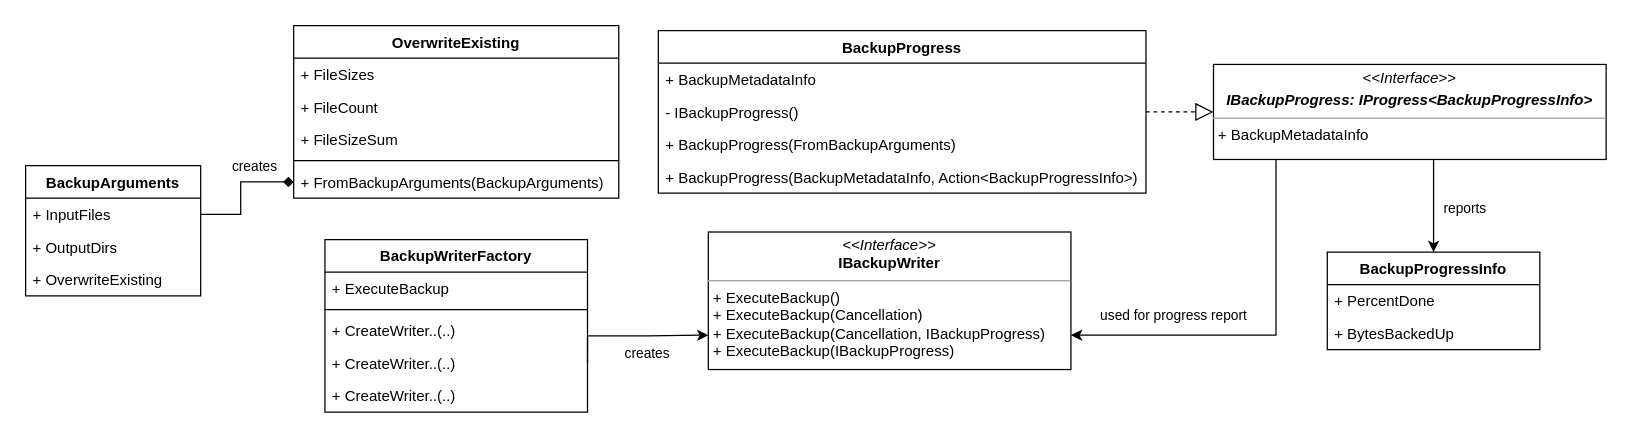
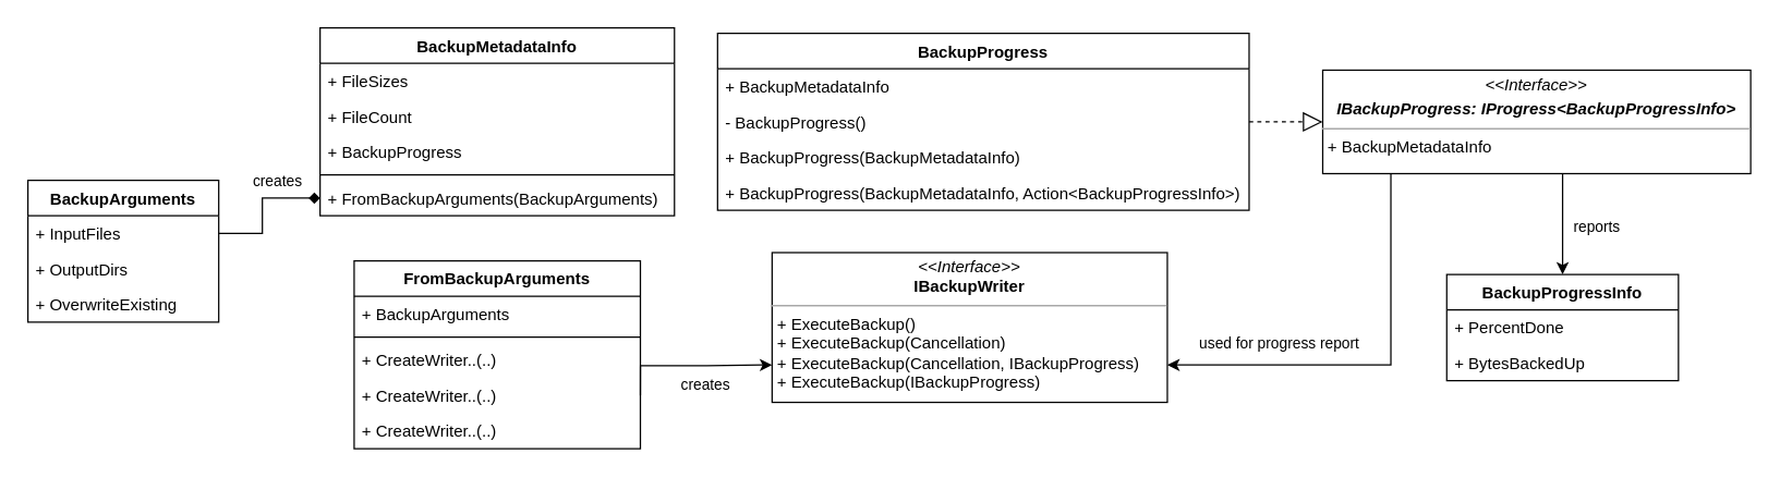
  <mxCell id="0" />
  <mxCell id="1" parent="0" />
  <mxCell id="2" style="edgeStyle=orthogonalEdgeStyle;rounded=0;orthogonalLoop=1;jettySize=auto;html=1;entryX=0;entryY=0.5;entryDx=0;entryDy=0;endArrow=diamond;endFill=1;endSize=6;" parent="1" source="4" target="13" edge="1"><mxGeometry relative="1" as="geometry"><Array as="points"><mxPoint x="192" y="171" /><mxPoint x="192" y="145" /></Array></mxGeometry></mxCell>
  <mxCell id="3" value="creates" style="edgeLabel;html=1;align=center;verticalAlign=middle;resizable=0;points=[];" parent="2" vertex="1" connectable="0"><mxGeometry x="0.666" y="-2" relative="1" as="geometry"><mxPoint x="-16" y="-15" as="offset" /></mxGeometry></mxCell>
  <mxCell id="4" value="BackupArguments" style="swimlane;fontStyle=1;childLayout=stackLayout;horizontal=1;startSize=26;fillColor=none;horizontalStack=0;resizeParent=1;resizeParentMax=0;resizeLast=0;collapsible=1;marginBottom=0;" parent="1" vertex="1"><mxGeometry x="20" y="132" width="140" height="104" as="geometry" /></mxCell>
  <mxCell id="5" value="+ InputFiles" style="text;strokeColor=none;fillColor=none;align=left;verticalAlign=top;spacingLeft=4;spacingRight=4;overflow=hidden;rotatable=0;points=[[0,0.5],[1,0.5]];portConstraint=eastwest;" parent="4" vertex="1"><mxGeometry y="26" width="140" height="26" as="geometry" /></mxCell>
  <mxCell id="6" value="+ OutputDirs" style="text;strokeColor=none;fillColor=none;align=left;verticalAlign=top;spacingLeft=4;spacingRight=4;overflow=hidden;rotatable=0;points=[[0,0.5],[1,0.5]];portConstraint=eastwest;" parent="4" vertex="1"><mxGeometry y="52" width="140" height="26" as="geometry" /></mxCell>
  <mxCell id="7" value="+ OverwriteExisting" style="text;strokeColor=none;fillColor=none;align=left;verticalAlign=top;spacingLeft=4;spacingRight=4;overflow=hidden;rotatable=0;points=[[0,0.5],[1,0.5]];portConstraint=eastwest;" parent="4" vertex="1"><mxGeometry y="78" width="140" height="26" as="geometry" /></mxCell>
- <mxCell id="8" value="OverwriteExisting" style="swimlane;fontStyle=1;align=center;verticalAlign=top;childLayout=stackLayout;horizontal=1;startSize=26;horizontalStack=0;resizeParent=1;resizeParentMax=0;resizeLast=0;collapsible=1;marginBottom=0;" parent="1" vertex="1"><mxGeometry x="234.36" y="20" width="260" height="138" as="geometry" /></mxCell>
+ <mxCell id="8" value="BackupMetadataInfo" style="swimlane;fontStyle=1;align=center;verticalAlign=top;childLayout=stackLayout;horizontal=1;startSize=26;horizontalStack=0;resizeParent=1;resizeParentMax=0;resizeLast=0;collapsible=1;marginBottom=0;" parent="1" vertex="1"><mxGeometry x="234.36" y="20" width="260" height="138" as="geometry" /></mxCell>
  <mxCell id="9" value="+ FileSizes" style="text;strokeColor=none;fillColor=none;align=left;verticalAlign=top;spacingLeft=4;spacingRight=4;overflow=hidden;rotatable=0;points=[[0,0.5],[1,0.5]];portConstraint=eastwest;" parent="8" vertex="1"><mxGeometry y="26" width="260" height="26" as="geometry" /></mxCell>
  <mxCell id="10" value="+ FileCount" style="text;strokeColor=none;fillColor=none;align=left;verticalAlign=top;spacingLeft=4;spacingRight=4;overflow=hidden;rotatable=0;points=[[0,0.5],[1,0.5]];portConstraint=eastwest;" parent="8" vertex="1"><mxGeometry y="52" width="260" height="26" as="geometry" /></mxCell>
- <mxCell id="11" value="+ FileSizeSum" style="text;strokeColor=none;fillColor=none;align=left;verticalAlign=top;spacingLeft=4;spacingRight=4;overflow=hidden;rotatable=0;points=[[0,0.5],[1,0.5]];portConstraint=eastwest;" parent="8" vertex="1"><mxGeometry y="78" width="260" height="26" as="geometry" /></mxCell>
+ <mxCell id="11" value="+ BackupProgress" style="text;strokeColor=none;fillColor=none;align=left;verticalAlign=top;spacingLeft=4;spacingRight=4;overflow=hidden;rotatable=0;points=[[0,0.5],[1,0.5]];portConstraint=eastwest;" parent="8" vertex="1"><mxGeometry y="78" width="260" height="26" as="geometry" /></mxCell>
  <mxCell id="12" value="" style="line;strokeWidth=1;fillColor=none;align=left;verticalAlign=middle;spacingTop=-1;spacingLeft=3;spacingRight=3;rotatable=0;labelPosition=right;points=[];portConstraint=eastwest;" parent="8" vertex="1"><mxGeometry y="104" width="260" height="8" as="geometry" /></mxCell>
  <mxCell id="13" value="+ FromBackupArguments(BackupArguments)" style="text;strokeColor=none;fillColor=none;align=left;verticalAlign=top;spacingLeft=4;spacingRight=4;overflow=hidden;rotatable=0;points=[[0,0.5],[1,0.5]];portConstraint=eastwest;" parent="8" vertex="1"><mxGeometry y="112" width="260" height="26" as="geometry" /></mxCell>
- <mxCell id="14" value="BackupWriterFactory" style="swimlane;fontStyle=1;align=center;verticalAlign=top;childLayout=stackLayout;horizontal=1;startSize=26;horizontalStack=0;resizeParent=1;resizeParentMax=0;resizeLast=0;collapsible=1;marginBottom=0;" parent="1" vertex="1"><mxGeometry x="259.36" y="191" width="210" height="138" as="geometry" /></mxCell>
- <mxCell id="15" value="+ ExecuteBackup" style="text;strokeColor=none;fillColor=none;align=left;verticalAlign=top;spacingLeft=4;spacingRight=4;overflow=hidden;rotatable=0;points=[[0,0.5],[1,0.5]];portConstraint=eastwest;" parent="14" vertex="1"><mxGeometry y="26" width="210" height="26" as="geometry" /></mxCell>
+ <mxCell id="14" value="FromBackupArguments" style="swimlane;fontStyle=1;align=center;verticalAlign=top;childLayout=stackLayout;horizontal=1;startSize=26;horizontalStack=0;resizeParent=1;resizeParentMax=0;resizeLast=0;collapsible=1;marginBottom=0;" parent="1" vertex="1"><mxGeometry x="259.36" y="191" width="210" height="138" as="geometry" /></mxCell>
+ <mxCell id="15" value="+ BackupArguments" style="text;strokeColor=none;fillColor=none;align=left;verticalAlign=top;spacingLeft=4;spacingRight=4;overflow=hidden;rotatable=0;points=[[0,0.5],[1,0.5]];portConstraint=eastwest;" parent="14" vertex="1"><mxGeometry y="26" width="210" height="26" as="geometry" /></mxCell>
  <mxCell id="16" value="" style="line;strokeWidth=1;fillColor=none;align=left;verticalAlign=middle;spacingTop=-1;spacingLeft=3;spacingRight=3;rotatable=0;labelPosition=right;points=[];portConstraint=eastwest;" parent="14" vertex="1"><mxGeometry y="52" width="210" height="8" as="geometry" /></mxCell>
  <mxCell id="17" value="+ CreateWriter..(..)" style="text;strokeColor=none;fillColor=none;align=left;verticalAlign=top;spacingLeft=4;spacingRight=4;overflow=hidden;rotatable=0;points=[[0,0.5],[1,0.5]];portConstraint=eastwest;" parent="14" vertex="1"><mxGeometry y="60" width="210" height="26" as="geometry" /></mxCell>
  <mxCell id="18" value="+ CreateWriter..(..)" style="text;strokeColor=none;fillColor=none;align=left;verticalAlign=top;spacingLeft=4;spacingRight=4;overflow=hidden;rotatable=0;points=[[0,0.5],[1,0.5]];portConstraint=eastwest;" parent="14" vertex="1"><mxGeometry y="86" width="210" height="26" as="geometry" /></mxCell>
  <mxCell id="19" value="+ CreateWriter..(..)" style="text;strokeColor=none;fillColor=none;align=left;verticalAlign=top;spacingLeft=4;spacingRight=4;overflow=hidden;rotatable=0;points=[[0,0.5],[1,0.5]];portConstraint=eastwest;" parent="14" vertex="1"><mxGeometry y="112" width="210" height="26" as="geometry" /></mxCell>
  <mxCell id="20" value="&lt;p style=&quot;margin:0px;margin-top:4px;text-align:center;&quot;&gt;&lt;i&gt;&amp;lt;&amp;lt;Interface&amp;gt;&amp;gt;&lt;/i&gt;&lt;br&gt;&lt;b&gt;IBackupWriter&lt;/b&gt;&lt;/p&gt;&lt;hr size=&quot;1&quot;&gt;&lt;p style=&quot;margin: 0px 0px 0px 4px;&quot;&gt;+ ExecuteBackup()&lt;/p&gt;&lt;p style=&quot;margin:0px;margin-left:4px;&quot;&gt;+ ExecuteBackup(Cancellation)&lt;/p&gt;&lt;p style=&quot;margin:0px;margin-left:4px;&quot;&gt;+ ExecuteBackup(Cancellation, IBackupProgress)&lt;/p&gt;&lt;p style=&quot;margin:0px;margin-left:4px;&quot;&gt;+ ExecuteBackup(IBackupProgress)&lt;/p&gt;" style="verticalAlign=top;align=left;overflow=fill;fontSize=12;fontFamily=Helvetica;html=1;" parent="1" vertex="1"><mxGeometry x="566" y="185" width="290" height="110" as="geometry" /></mxCell>
  <mxCell id="21" value="BackupProgress" style="swimlane;fontStyle=1;childLayout=stackLayout;horizontal=1;startSize=26;fillColor=none;horizontalStack=0;resizeParent=1;resizeParentMax=0;resizeLast=0;collapsible=1;marginBottom=0;" parent="1" vertex="1"><mxGeometry x="526" y="24" width="390" height="130" as="geometry" /></mxCell>
  <mxCell id="22" value="+ BackupMetadataInfo" style="text;strokeColor=none;fillColor=none;align=left;verticalAlign=top;spacingLeft=4;spacingRight=4;overflow=hidden;rotatable=0;points=[[0,0.5],[1,0.5]];portConstraint=eastwest;" parent="21" vertex="1"><mxGeometry y="26" width="390" height="26" as="geometry" /></mxCell>
- <mxCell id="23" value="- IBackupProgress()" style="text;strokeColor=none;fillColor=none;align=left;verticalAlign=top;spacingLeft=4;spacingRight=4;overflow=hidden;rotatable=0;points=[[0,0.5],[1,0.5]];portConstraint=eastwest;" parent="21" vertex="1"><mxGeometry y="52" width="390" height="26" as="geometry" /></mxCell>
- <mxCell id="24" value="+ BackupProgress(FromBackupArguments)" style="text;strokeColor=none;fillColor=none;align=left;verticalAlign=top;spacingLeft=4;spacingRight=4;overflow=hidden;rotatable=0;points=[[0,0.5],[1,0.5]];portConstraint=eastwest;" parent="21" vertex="1"><mxGeometry y="78" width="390" height="26" as="geometry" /></mxCell>
+ <mxCell id="23" value="- BackupProgress()" style="text;strokeColor=none;fillColor=none;align=left;verticalAlign=top;spacingLeft=4;spacingRight=4;overflow=hidden;rotatable=0;points=[[0,0.5],[1,0.5]];portConstraint=eastwest;" parent="21" vertex="1"><mxGeometry y="52" width="390" height="26" as="geometry" /></mxCell>
+ <mxCell id="24" value="+ BackupProgress(BackupMetadataInfo)" style="text;strokeColor=none;fillColor=none;align=left;verticalAlign=top;spacingLeft=4;spacingRight=4;overflow=hidden;rotatable=0;points=[[0,0.5],[1,0.5]];portConstraint=eastwest;" parent="21" vertex="1"><mxGeometry y="78" width="390" height="26" as="geometry" /></mxCell>
  <mxCell id="25" value="+ BackupProgress(BackupMetadataInfo, Action&lt;BackupProgressInfo&gt;)" style="text;strokeColor=none;fillColor=none;align=left;verticalAlign=top;spacingLeft=4;spacingRight=4;overflow=hidden;rotatable=0;points=[[0,0.5],[1,0.5]];portConstraint=eastwest;" parent="21" vertex="1"><mxGeometry y="104" width="390" height="26" as="geometry" /></mxCell>
  <mxCell id="26" style="edgeStyle=orthogonalEdgeStyle;rounded=0;orthogonalLoop=1;jettySize=auto;html=1;exitX=0.25;exitY=1;exitDx=0;exitDy=0;entryX=1;entryY=0.75;entryDx=0;entryDy=0;" parent="1" source="30" target="20" edge="1"><mxGeometry relative="1" as="geometry"><Array as="points"><mxPoint x="1020" y="127" /><mxPoint x="1020" y="268" /></Array></mxGeometry></mxCell>
  <mxCell id="27" value="used for progress report" style="edgeLabel;html=1;align=center;verticalAlign=middle;resizable=0;points=[];" parent="26" vertex="1" connectable="0"><mxGeometry x="0.306" relative="1" as="geometry"><mxPoint x="-35" y="-16" as="offset" /></mxGeometry></mxCell>
  <mxCell id="28" style="edgeStyle=orthogonalEdgeStyle;rounded=0;orthogonalLoop=1;jettySize=auto;html=1;endArrow=classic;endFill=1;endSize=6;" edge="1" parent="1" source="30" target="34"><mxGeometry relative="1" as="geometry"><mxPoint x="1150" y="201" as="targetPoint" /><Array as="points"><mxPoint x="1146" y="141" /><mxPoint x="1146" y="141" /></Array></mxGeometry></mxCell>
  <mxCell id="29" value="reports" style="edgeLabel;html=1;align=center;verticalAlign=middle;resizable=0;points=[];" vertex="1" connectable="0" parent="28"><mxGeometry x="-0.224" y="1" relative="1" as="geometry"><mxPoint x="23" y="9" as="offset" /></mxGeometry></mxCell>
  <mxCell id="30" value="&lt;p style=&quot;margin:0px;margin-top:4px;text-align:center;&quot;&gt;&lt;i&gt;&amp;lt;&amp;lt;Interface&amp;gt;&amp;gt;&lt;/i&gt;&lt;/p&gt;&lt;p style=&quot;margin:0px;margin-top:4px;text-align:center;&quot;&gt;&lt;i&gt;&lt;b&gt;IBackupProgress: IProgress&amp;lt;BackupProgressInfo&amp;gt;&lt;/b&gt;&lt;/i&gt;&lt;/p&gt;&lt;hr size=&quot;1&quot;&gt;&lt;p style=&quot;margin:0px;margin-left:4px;&quot;&gt;+ BackupMetadataInfo&lt;br&gt;&lt;/p&gt;&lt;p style=&quot;margin:0px;margin-left:4px;&quot;&gt;&lt;br&gt;&lt;/p&gt;" style="verticalAlign=top;align=left;overflow=fill;fontSize=12;fontFamily=Helvetica;html=1;" parent="1" vertex="1"><mxGeometry x="970" y="51" width="314" height="76" as="geometry" /></mxCell>
  <mxCell id="31" style="edgeStyle=orthogonalEdgeStyle;rounded=0;orthogonalLoop=1;jettySize=auto;html=1;entryX=0;entryY=0.5;entryDx=0;entryDy=0;endArrow=block;endFill=0;endSize=12;dashed=1;" parent="1" source="23" target="30" edge="1"><mxGeometry relative="1" as="geometry" /></mxCell>
  <mxCell id="32" style="edgeStyle=orthogonalEdgeStyle;rounded=0;orthogonalLoop=1;jettySize=auto;html=1;exitX=1;exitY=0.5;exitDx=0;exitDy=0;entryX=0;entryY=0.75;entryDx=0;entryDy=0;" parent="1" source="18" target="20" edge="1"><mxGeometry relative="1" as="geometry"><Array as="points"><mxPoint x="469" y="268" /><mxPoint x="518" y="268" /></Array></mxGeometry></mxCell>
  <mxCell id="33" value="creates" style="edgeLabel;html=1;align=center;verticalAlign=middle;resizable=0;points=[];" parent="32" vertex="1" connectable="0"><mxGeometry x="-0.234" y="-1" relative="1" as="geometry"><mxPoint x="24" y="12" as="offset" /></mxGeometry></mxCell>
  <mxCell id="34" value="BackupProgressInfo" style="swimlane;fontStyle=1;align=center;verticalAlign=top;childLayout=stackLayout;horizontal=1;startSize=26;horizontalStack=0;resizeParent=1;resizeParentMax=0;resizeLast=0;collapsible=1;marginBottom=0;" vertex="1" parent="1"><mxGeometry x="1061" y="201" width="170" height="78" as="geometry" /></mxCell>
  <mxCell id="35" value="+ PercentDone" style="text;strokeColor=none;fillColor=none;align=left;verticalAlign=top;spacingLeft=4;spacingRight=4;overflow=hidden;rotatable=0;points=[[0,0.5],[1,0.5]];portConstraint=eastwest;" vertex="1" parent="34"><mxGeometry y="26" width="170" height="26" as="geometry" /></mxCell>
  <mxCell id="36" value="+ BytesBackedUp" style="text;strokeColor=none;fillColor=none;align=left;verticalAlign=top;spacingLeft=4;spacingRight=4;overflow=hidden;rotatable=0;points=[[0,0.5],[1,0.5]];portConstraint=eastwest;" vertex="1" parent="34"><mxGeometry y="52" width="170" height="26" as="geometry" /></mxCell>
